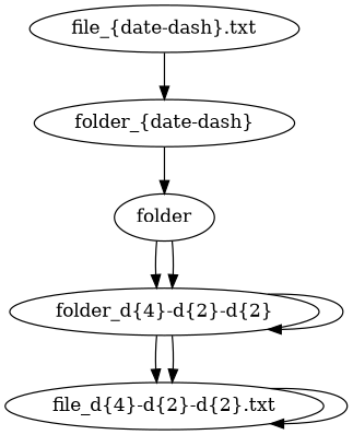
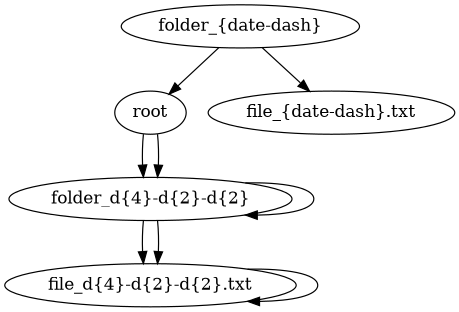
  digraph {
-   root [description="Root of data classification" regex="^root$" type=folder label=folder]
+   root [description="Root of data classification" regex="^root$" type=folder]
    "folder_\d{4}-\d{2}-\d{2}"
    "file_\d{4}-\d{2}-\d{2}.txt"
    "folder_{date-dash}"
    "file_{date-dash}.txt"
    root -> "folder_\d{4}-\d{2}-\d{2}"
    root -> "folder_\d{4}-\d{2}-\d{2}"
    "folder_\d{4}-\d{2}-\d{2}" -> "folder_\d{4}-\d{2}-\d{2}"
    "folder_\d{4}-\d{2}-\d{2}" -> "file_\d{4}-\d{2}-\d{2}.txt"
    "folder_\d{4}-\d{2}-\d{2}" -> "file_\d{4}-\d{2}-\d{2}.txt"
    "file_\d{4}-\d{2}-\d{2}.txt" -> "file_\d{4}-\d{2}-\d{2}.txt"
    "folder_{date-dash}" -> root
-   "file_{date-dash}.txt" -> "folder_{date-dash}"
+   "folder_{date-dash}" -> "file_{date-dash}.txt"
  }
